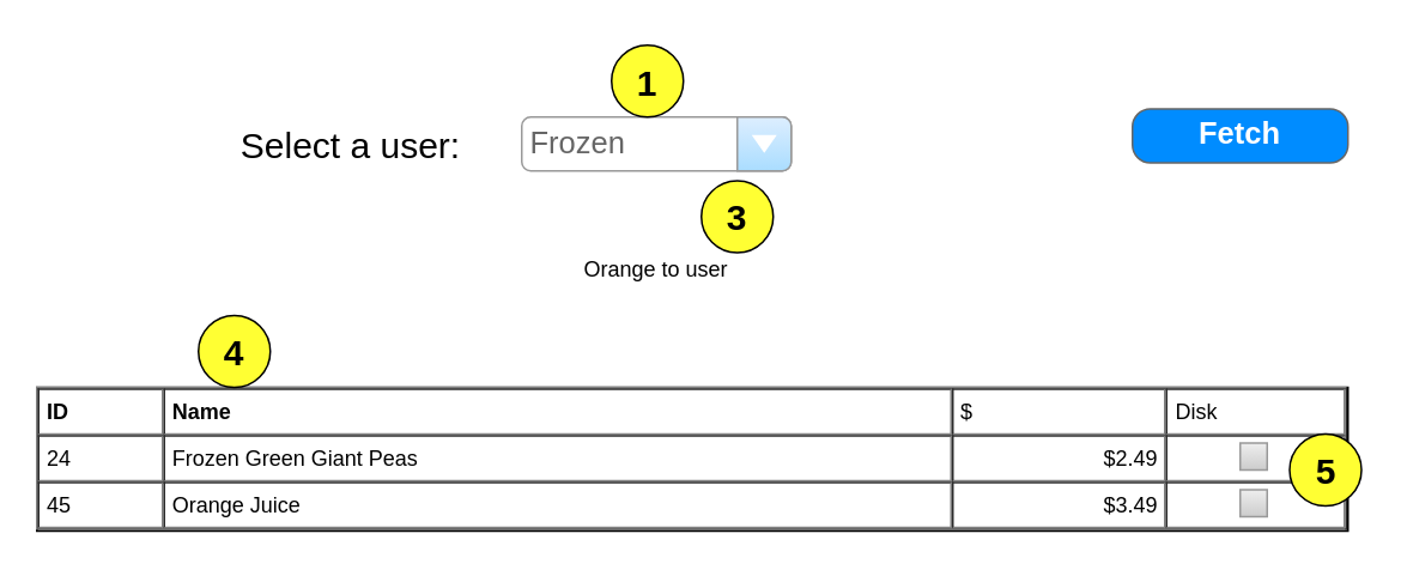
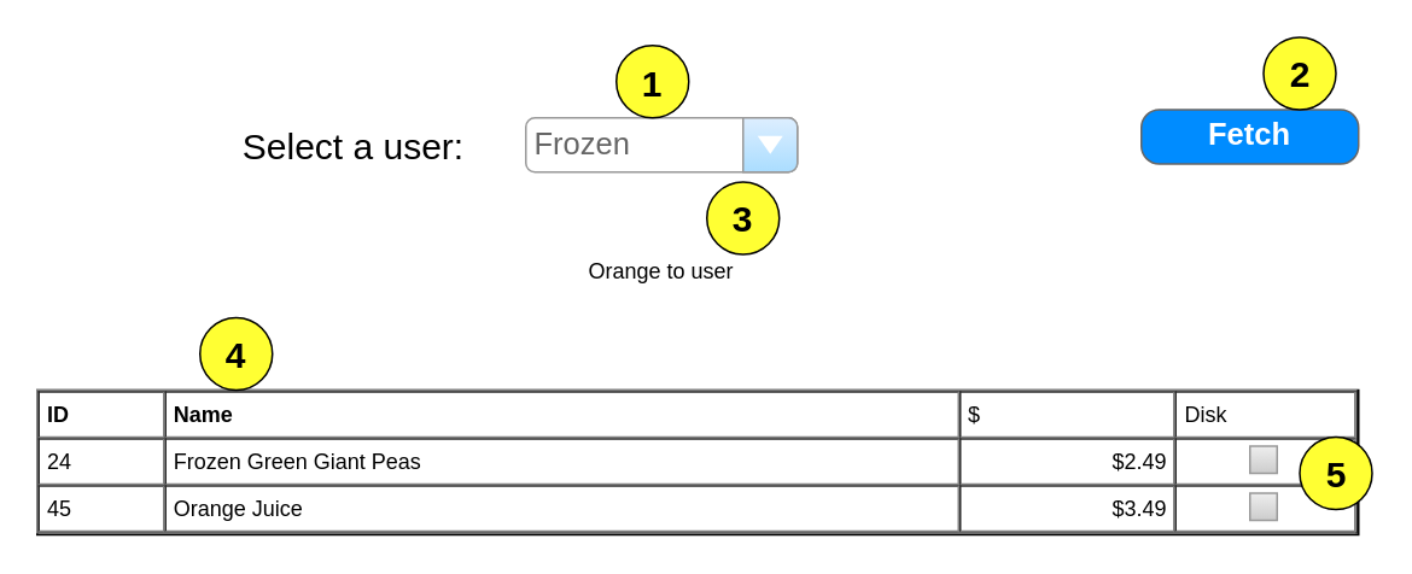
  <mxCell id="0" />
  <mxCell id="1" parent="0" />
  <mxCell id="2" value="&lt;font style=&quot;font-size: 20px&quot;&gt;Select a user:&lt;/font&gt;" style="text;html=1;align=center;verticalAlign=middle;whiteSpace=wrap;rounded=0;" vertex="1" parent="1"><mxGeometry x="110" y="69" width="170" height="21" as="geometry" /></mxCell>
  <mxCell id="3" value="Frozen" style="strokeWidth=1;shadow=0;dashed=0;align=center;html=1;shape=mxgraph.mockup.forms.comboBox;strokeColor=#999999;fillColor=#ddeeff;align=left;fillColor2=#aaddff;mainText=;fontColor=#666666;fontSize=17;spacingLeft=3;" vertex="1" parent="1"><mxGeometry x="290" y="64.5" width="150" height="30" as="geometry" /></mxCell>
  <mxCell id="4" value="Fetch" style="strokeWidth=1;shadow=0;dashed=0;align=center;html=1;shape=mxgraph.mockup.buttons.button;strokeColor=#666666;fontColor=#ffffff;mainText=;buttonStyle=round;fontSize=17;fontStyle=1;fillColor=#008cff;whiteSpace=wrap;" vertex="1" parent="1"><mxGeometry x="630" y="60" width="120" height="30" as="geometry" /></mxCell>
  <mxCell id="5" value="Orange to user" style="text;html=1;strokeColor=none;fillColor=none;align=center;verticalAlign=middle;whiteSpace=wrap;rounded=0;" vertex="1" parent="1"><mxGeometry x="290" y="140" width="150" height="20" as="geometry" /></mxCell>
  <mxCell id="6" value="&lt;table cellpadding=&quot;4&quot; cellspacing=&quot;0&quot; border=&quot;1&quot; style=&quot;font-size: 1em ; width: 100% ; height: 100%&quot;&gt;&lt;tbody&gt;&lt;tr&gt;&lt;th&gt;ID&lt;/th&gt;&lt;th&gt;Name&lt;/th&gt;&lt;td&gt;$&lt;/td&gt;&lt;td&gt;Disk&lt;/td&gt;&lt;/tr&gt;&lt;tr&gt;&lt;td&gt;24&lt;/td&gt;&lt;td&gt;Frozen Green Giant Peas&lt;/td&gt;&lt;td style=&quot;text-align: right&quot;&gt;$2.49&lt;/td&gt;&lt;td&gt;&lt;br&gt;&lt;/td&gt;&lt;/tr&gt;&lt;tr&gt;&lt;td&gt;45&lt;/td&gt;&lt;td&gt;Orange Juice&lt;/td&gt;&lt;td style=&quot;text-align: right&quot;&gt;$3.49&lt;/td&gt;&lt;td&gt;&lt;br&gt;&lt;/td&gt;&lt;/tr&gt;&lt;/tbody&gt;&lt;/table&gt; " style="verticalAlign=top;align=left;overflow=fill;fontSize=12;fontFamily=Helvetica;html=1" vertex="1" parent="1"><mxGeometry x="20" y="215" width="730" height="80" as="geometry" /></mxCell>
  <mxCell id="7" value="" style="strokeWidth=1;shadow=0;dashed=0;align=center;html=1;shape=mxgraph.mockup.forms.rrect;rSize=0;fillColor=#eeeeee;strokeColor=#999999;gradientColor=#cccccc;align=left;spacingLeft=4;fontSize=17;fontColor=#666666;labelPosition=right;" vertex="1" parent="1"><mxGeometry x="690" y="246" width="15" height="15" as="geometry" /></mxCell>
  <mxCell id="8" value="" style="strokeWidth=1;shadow=0;dashed=0;align=center;html=1;shape=mxgraph.mockup.forms.rrect;rSize=0;fillColor=#eeeeee;strokeColor=#999999;gradientColor=#cccccc;align=left;spacingLeft=4;fontSize=17;fontColor=#666666;labelPosition=right;" vertex="1" parent="1"><mxGeometry x="690" y="272" width="15" height="15" as="geometry" /></mxCell>
  <mxCell id="9" value="&lt;b&gt;&lt;font style=&quot;font-size: 20px&quot;&gt;1&lt;/font&gt;&lt;/b&gt;" style="text;html=1;strokeColor=#000000;fillColor=#FFFF33;align=center;verticalAlign=middle;whiteSpace=wrap;rounded=1;arcSize=50;" vertex="1" parent="1"><mxGeometry x="340" y="24.5" width="40" height="40" as="geometry" /></mxCell>
+ <mxCell id="10" value="&lt;b&gt;&lt;font style=&quot;font-size: 20px&quot;&gt;2&lt;/font&gt;&lt;/b&gt;" style="text;html=1;strokeColor=#000000;fillColor=#FFFF33;align=center;verticalAlign=middle;whiteSpace=wrap;rounded=1;arcSize=50;" vertex="1" parent="1"><mxGeometry x="697.5" y="20" width="40" height="40" as="geometry" /></mxCell>
  <mxCell id="11" value="&lt;b&gt;&lt;font style=&quot;font-size: 20px&quot;&gt;3&lt;/font&gt;&lt;/b&gt;&lt;span style=&quot;color: rgba(0 , 0 , 0 , 0) ; font-family: monospace ; font-size: 0px ; white-space: nowrap&quot;&gt;%3CmxGraphModel%3E%3Croot%3E%3CmxCell%20id%3D%220%22%2F%3E%3CmxCell%20id%3D%221%22%20parent%3D%220%22%2F%3E%3CmxCell%20id%3D%222%22%20value%3D%22%26lt%3Bb%26gt%3B%26lt%3Bfont%20style%3D%26quot%3Bfont-size%3A%2020px%26quot%3B%26gt%3B1%26lt%3B%2Ffont%26gt%3B%26lt%3B%2Fb%26gt%3B%22%20style%3D%22text%3Bhtml%3D1%3BstrokeColor%3D%23000000%3BfillColor%3D%23FFFF33%3Balign%3Dcenter%3BverticalAlign%3Dmiddle%3BwhiteSpace%3Dwrap%3Brounded%3D1%3BarcSize%3D50%3B%22%20vertex%3D%221%22%20parent%3D%221%22%3E%3CmxGeometry%20x%3D%22400%22%20y%3D%22154.5%22%20width%3D%2240%22%20height%3D%2240%22%20as%3D%22geometry%22%2F%3E%3C%2FmxCell%3E%3C%2Froot%3E%3C%2FmxGraphModel%3E&lt;/span&gt;" style="text;html=1;strokeColor=#000000;fillColor=#FFFF33;align=center;verticalAlign=middle;whiteSpace=wrap;rounded=1;arcSize=50;" vertex="1" parent="1"><mxGeometry x="390" y="100" width="40" height="40" as="geometry" /></mxCell>
  <mxCell id="12" value="&lt;b&gt;&lt;font style=&quot;font-size: 20px&quot;&gt;4&lt;/font&gt;&lt;/b&gt;" style="text;html=1;strokeColor=#000000;fillColor=#FFFF33;align=center;verticalAlign=middle;whiteSpace=wrap;rounded=1;arcSize=50;" vertex="1" parent="1"><mxGeometry x="110" y="175" width="40" height="40" as="geometry" /></mxCell>
  <mxCell id="13" value="&lt;b&gt;&lt;font style=&quot;font-size: 20px&quot;&gt;5&lt;/font&gt;&lt;/b&gt;" style="text;html=1;strokeColor=#000000;fillColor=#FFFF33;align=center;verticalAlign=middle;whiteSpace=wrap;rounded=1;arcSize=50;" vertex="1" parent="1"><mxGeometry x="717.5" y="241" width="40" height="40" as="geometry" /></mxCell>
